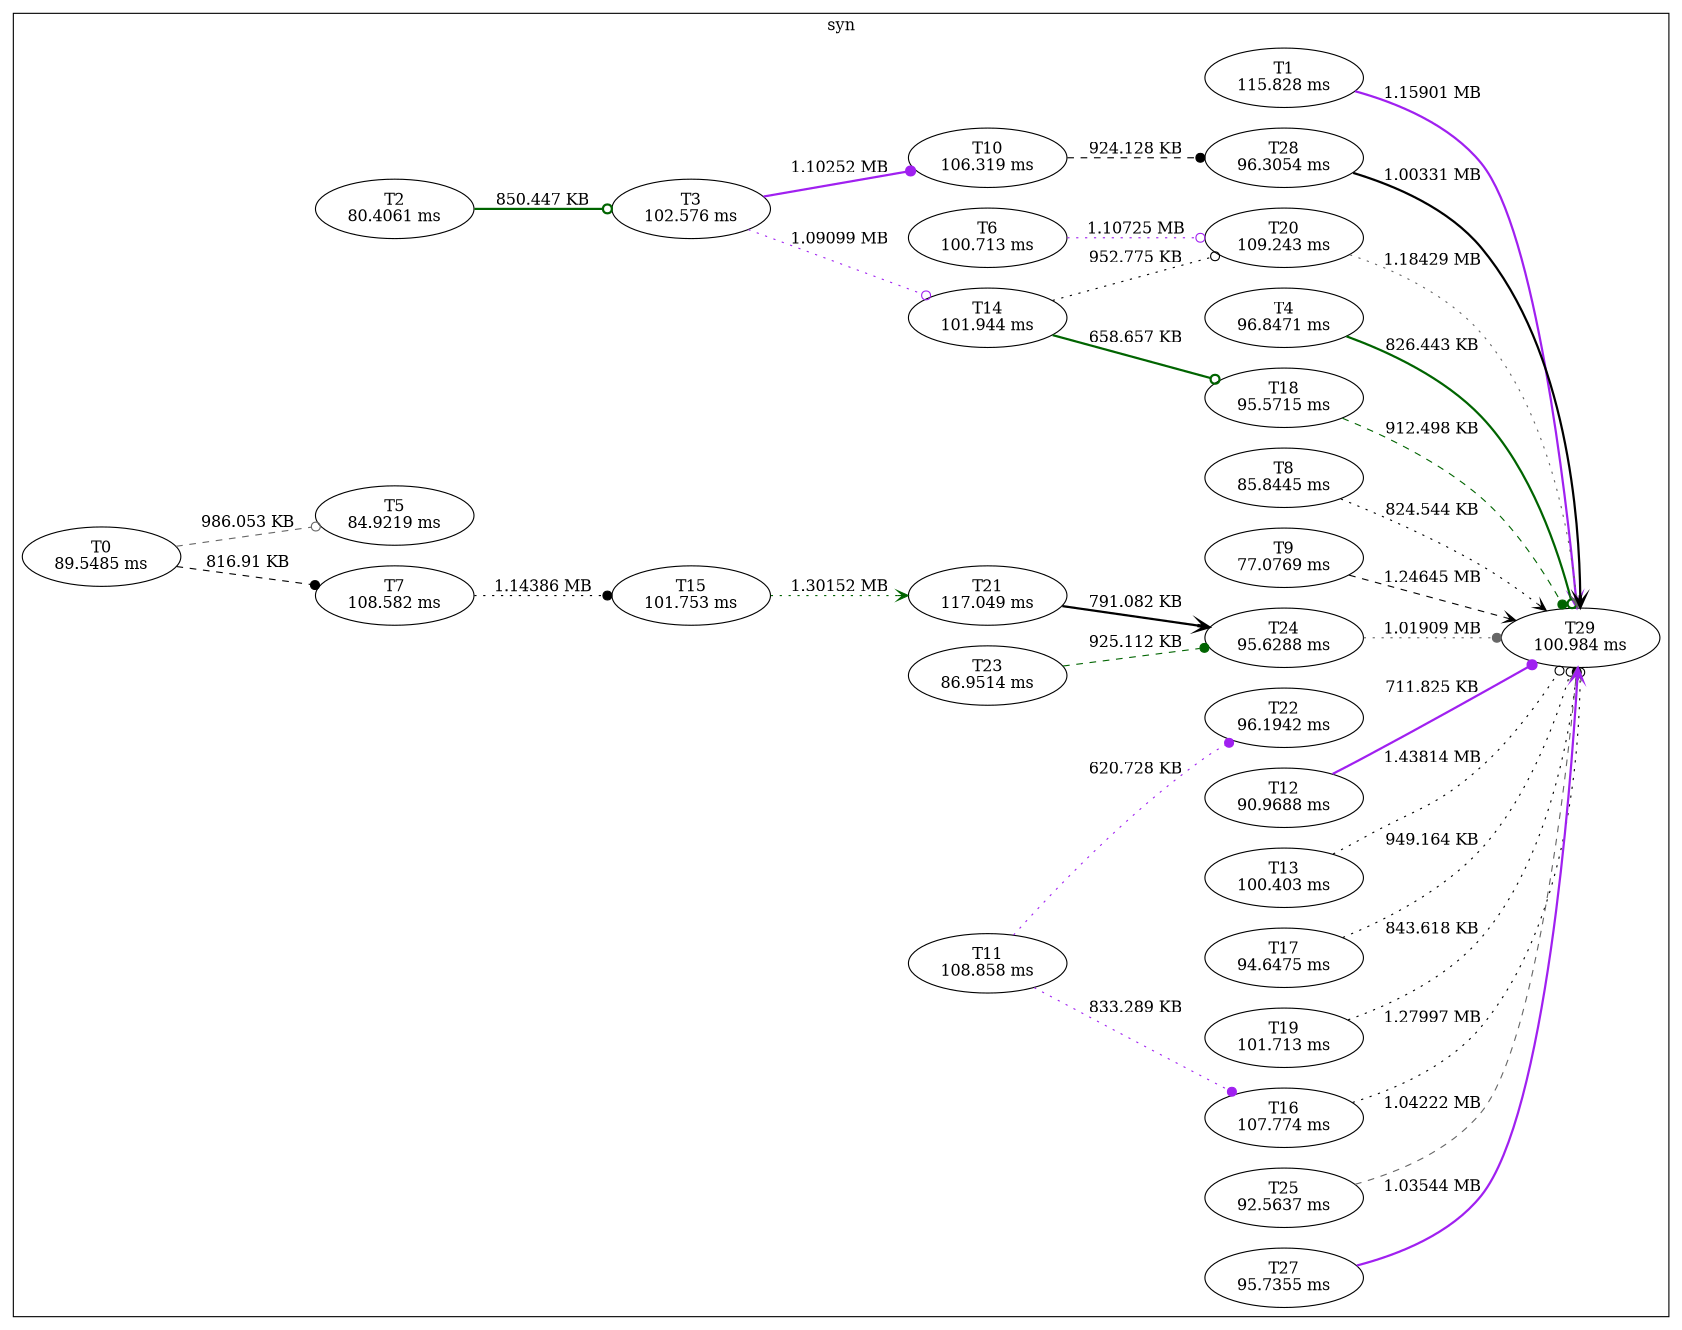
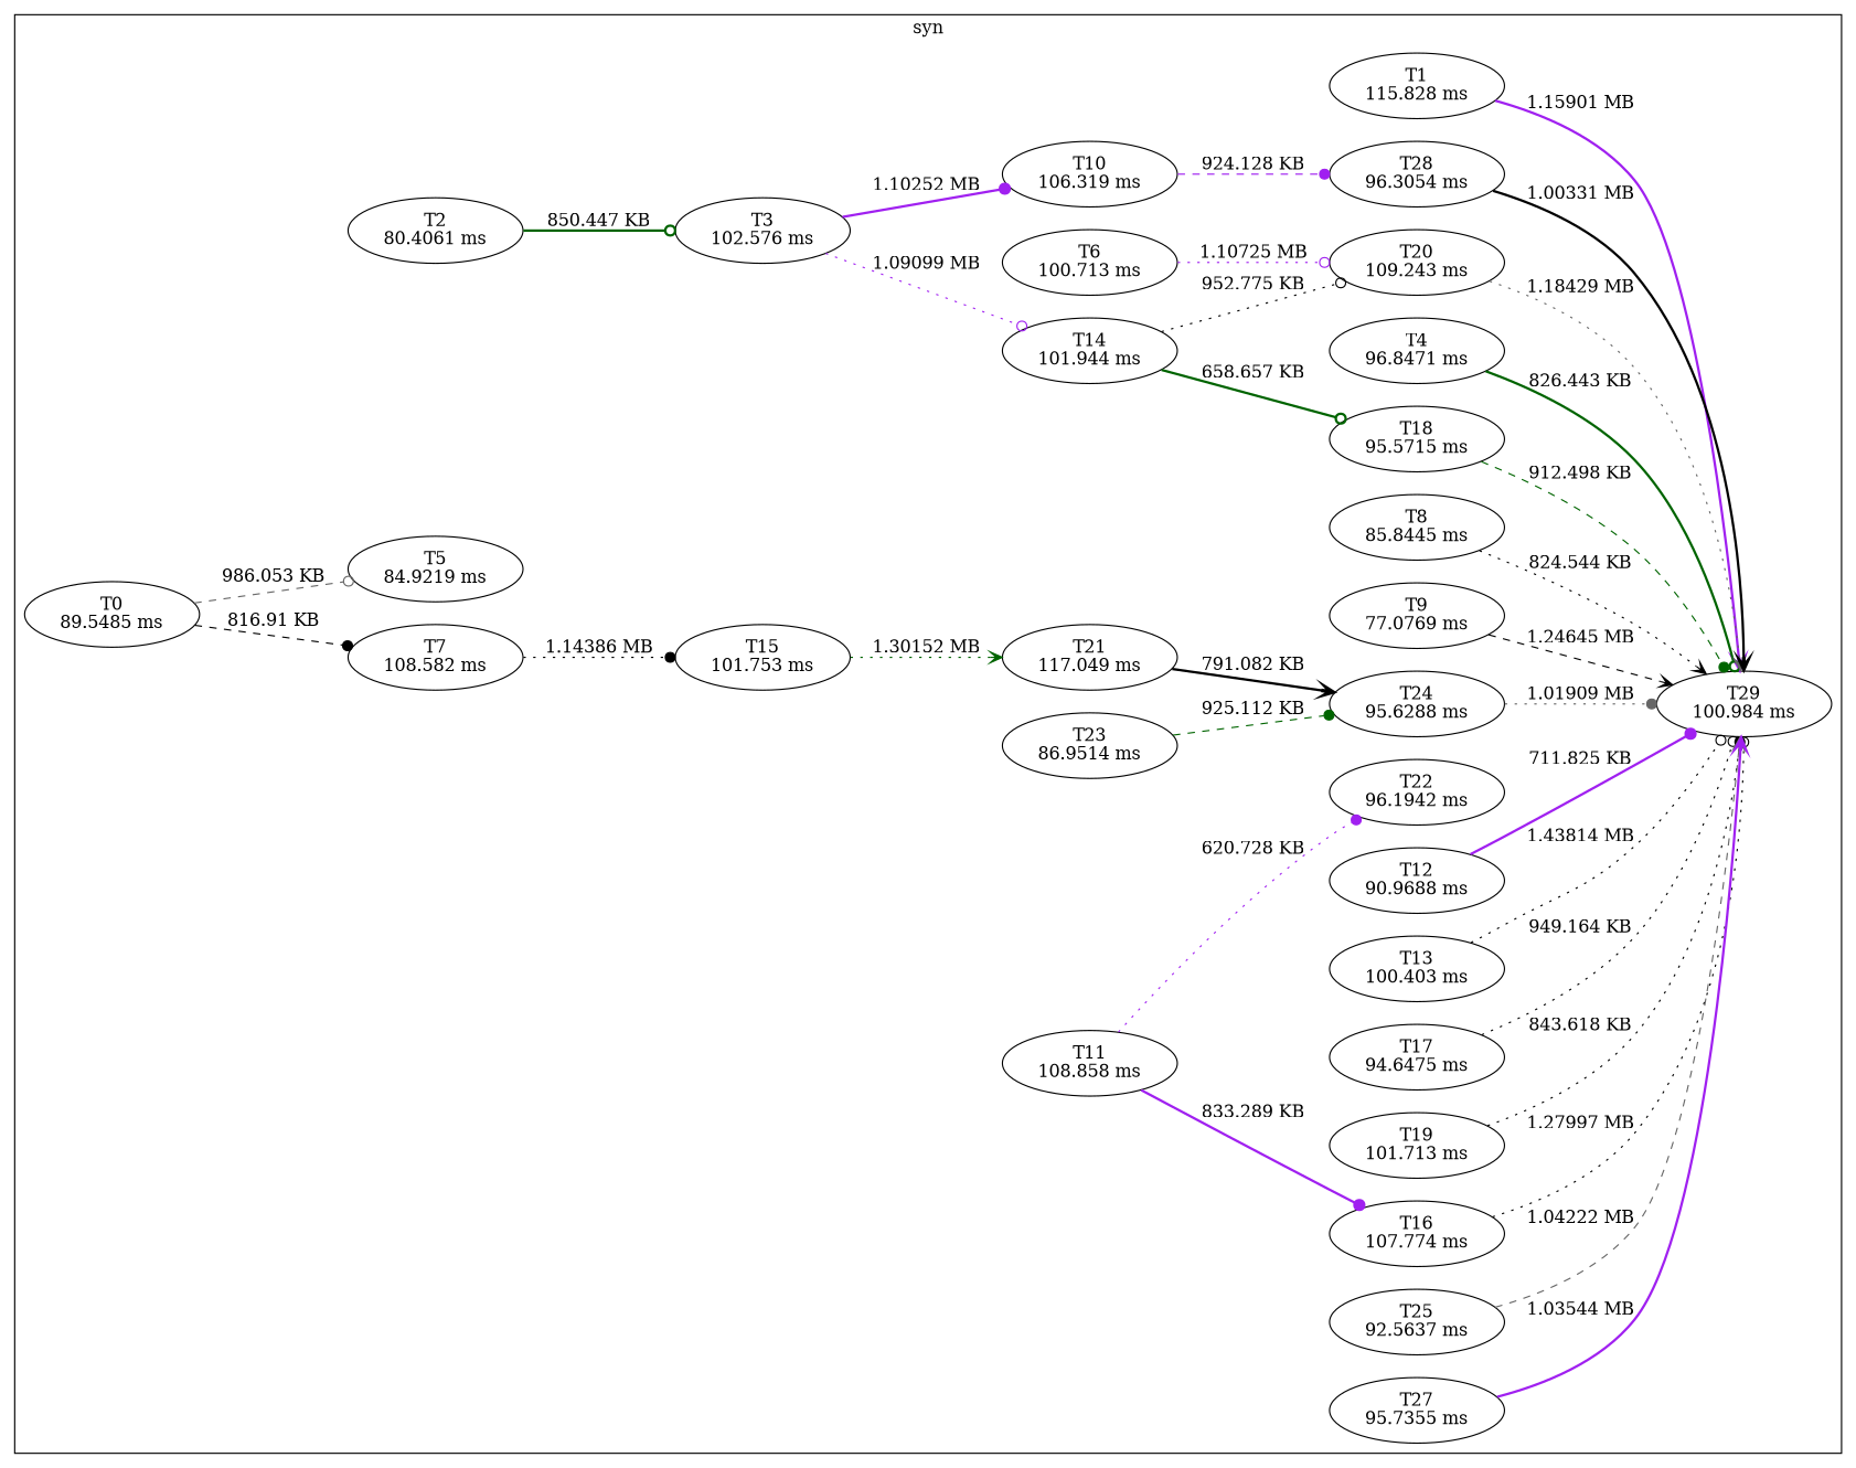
  digraph {
    rankdir=LR
    edge [arrowhead=dot color=black style=dotted]
    n1 [label=<T0<BR />89.5485 ms>]
    n2 [label=<T5<BR />84.9219 ms>]
    n3 [label=<T7<BR />108.582 ms>]
    n4 [label=<T1<BR />115.828 ms>]
    n5 [label=<T29<BR />100.984 ms>]
    n6 [label=<T2<BR />80.4061 ms>]
    n7 [label=<T3<BR />102.576 ms>]
    n8 [label=<T10<BR />106.319 ms>]
    n9 [label=<T14<BR />101.944 ms>]
    n10 [label=<T4<BR />96.8471 ms>]
    n11 [label=<T6<BR />100.713 ms>]
    n12 [label=<T20<BR />109.243 ms>]
    n13 [label=<T15<BR />101.753 ms>]
    n14 [label=<T8<BR />85.8445 ms>]
    n15 [label=<T9<BR />77.0769 ms>]
    n16 [label=<T28<BR />96.3054 ms>]
    n17 [label=<T11<BR />108.858 ms>]
    n18 [label=<T16<BR />107.774 ms>]
    n19 [label=<T22<BR />96.1942 ms>]
    n20 [label=<T12<BR />90.9688 ms>]
    n21 [label=<T13<BR />100.403 ms>]
    n22 [label=<T18<BR />95.5715 ms>]
    n23 [label=<T21<BR />117.049 ms>]
    n24 [label=<T17<BR />94.6475 ms>]
    n25 [label=<T19<BR />101.713 ms>]
    n26 [label=<T24<BR />95.6288 ms>]
    n27 [label=<T23<BR />86.9514 ms>]
    n28 [label=<T25<BR />92.5637 ms>]
    n29 [label=<T27<BR />95.7355 ms>]
    subgraph cluster_1 {
      label=syn
      n1
      n2
      n3
      n4
      n5
      n6
      n7
      n8
      n9
      n10
      n11
      n12
      n13
      n14
      n15
      n16
      n17
      n18
      n19
      n20
      n21
      n22
      n23
      n24
      n25
      n26
      n27
      n28
      n29
    }
    n1 -> n2 [arrowhead=odot color=gray40 label=<986.053 KB> style=dashed]
    n1 -> n3 [label=<816.91 KB> style=dashed]
    n3 -> n13 [label=<1.14386 MB>]
    n4 -> n5 [arrowhead=vee color=purple label=<1.15901 MB> style=bold]
    n6 -> n7 [arrowhead=odot color=darkgreen label=<850.447 KB> style=bold]
    n7 -> n8 [color=purple label=<1.10252 MB> style=bold]
    n7 -> n9 [arrowhead=odot color=purple label=<1.09099 MB>]
-   n8 -> n16 [label=<924.128 KB> style=dashed]
+   n8 -> n16 [color=purple label=<924.128 KB> style=dashed]
    n9 -> n12 [arrowhead=odot label=<952.775 KB>]
    n9 -> n22 [arrowhead=odot color=darkgreen label=<658.657 KB> style=bold]
    n10 -> n5 [arrowhead=odot color=darkgreen label=<826.443 KB> style=bold]
    n11 -> n12 [arrowhead=odot color=purple label=<1.10725 MB>]
    n12 -> n5 [arrowhead=vee color=gray40 label=<1.18429 MB>]
    n13 -> n23 [arrowhead=vee color=darkgreen label=<1.30152 MB>]
    n14 -> n5 [arrowhead=vee label=<824.544 KB>]
    n15 -> n5 [arrowhead=vee label=<1.24645 MB> style=dashed]
    n16 -> n5 [arrowhead=vee label=<1.00331 MB> style=bold]
-   n17 -> n18 [color=purple label=<833.289 KB>]
+   n17 -> n18 [color=purple label=<833.289 KB> style=bold]
    n17 -> n19 [color=purple label=<620.728 KB>]
    n18 -> n5 [arrowhead=odot label=<1.27997 MB>]
    n20 -> n5 [color=purple label=<711.825 KB> style=bold]
    n21 -> n5 [arrowhead=odot label=<1.43814 MB>]
    n22 -> n5 [color=darkgreen label=<912.498 KB> style=dashed]
    n23 -> n26 [arrowhead=vee label=<791.082 KB> style=bold]
    n24 -> n5 [arrowhead=odot label=<949.164 KB>]
    n25 -> n5 [label=<843.618 KB>]
    n26 -> n5 [color=gray40 label=<1.01909 MB>]
    n27 -> n26 [color=darkgreen label=<925.112 KB> style=dashed]
    n28 -> n5 [arrowhead=vee color=gray40 label=<1.04222 MB> style=dashed]
    n29 -> n5 [arrowhead=vee color=purple label=<1.03544 MB> style=bold]
  }
